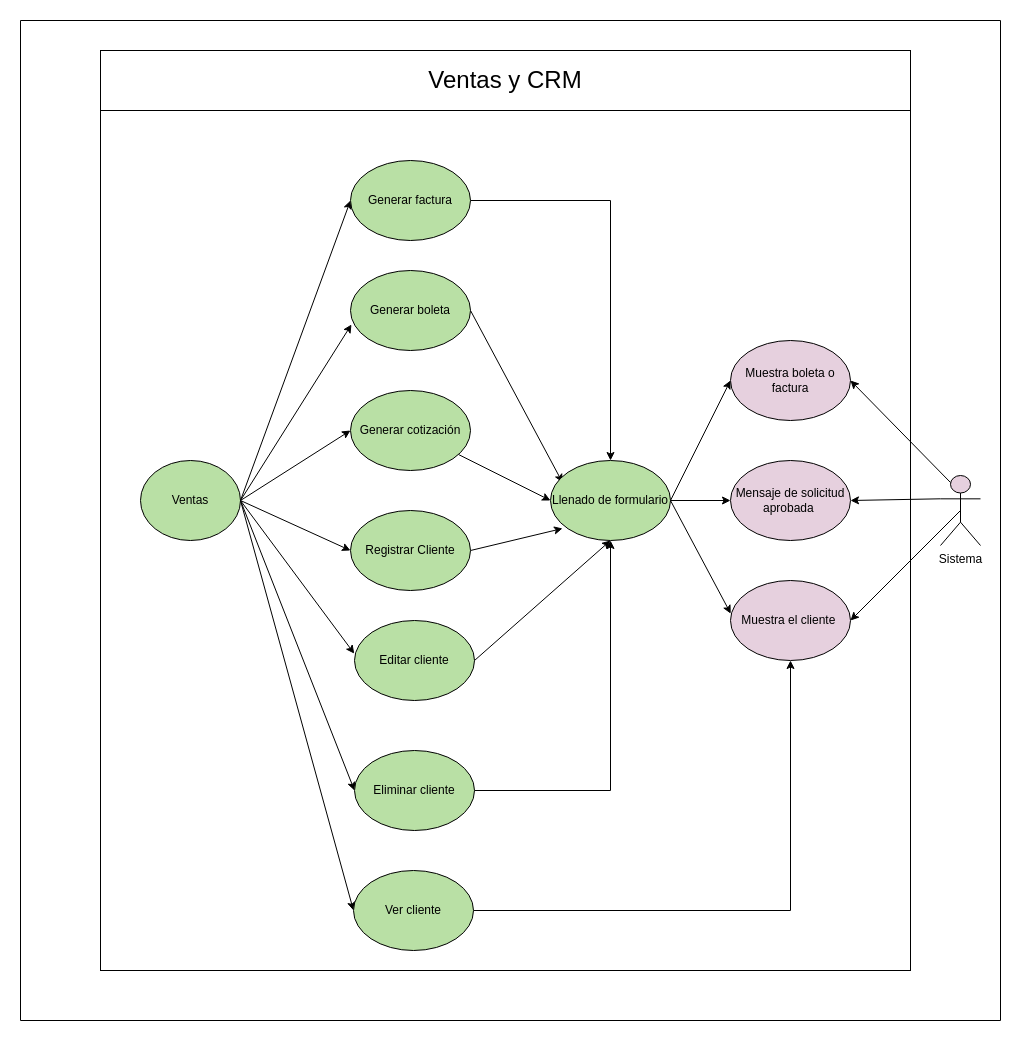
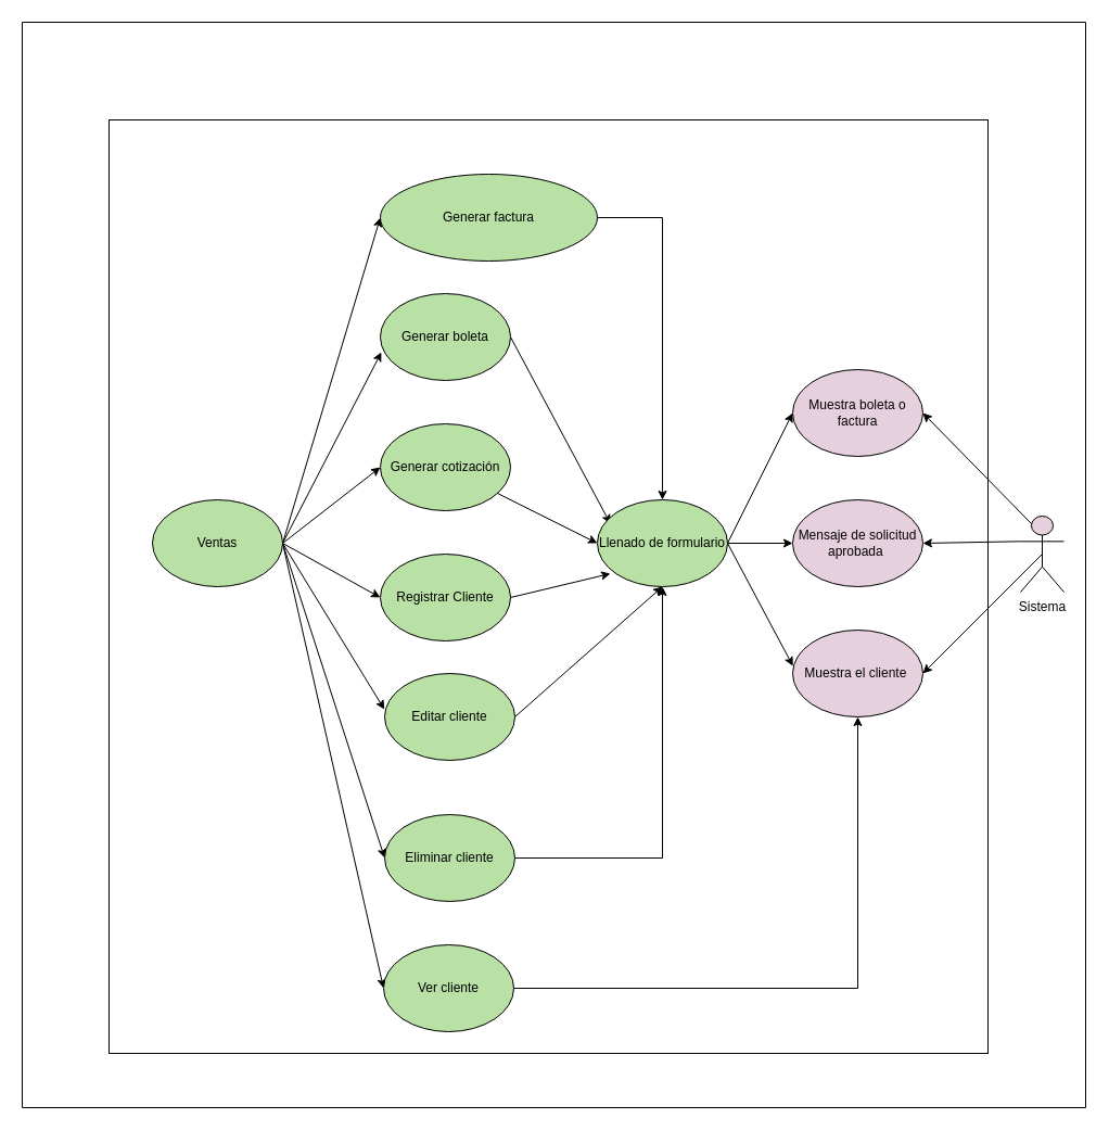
  <mxCell id="0" />
  <mxCell id="1" parent="0" />
  <mxCell id="2" value="" style="rounded=0;whiteSpace=wrap;html=1;" vertex="1" parent="1"><mxGeometry x="100" y="110" width="810" height="860" as="geometry" /></mxCell>
  <mxCell id="3" style="rounded=0;orthogonalLoop=1;jettySize=auto;html=1;exitX=0.5;exitY=0.5;exitDx=0;exitDy=0;exitPerimeter=0;entryX=1;entryY=0.5;entryDx=0;entryDy=0;" edge="1" parent="1" source="24" target="33"><mxGeometry relative="1" as="geometry" /></mxCell>
  <mxCell id="4" style="rounded=0;orthogonalLoop=1;jettySize=auto;html=1;exitX=1;exitY=0.5;exitDx=0;exitDy=0;entryX=0;entryY=0.5;entryDx=0;entryDy=0;" edge="1" parent="1" source="9" target="13"><mxGeometry relative="1" as="geometry" /></mxCell>
  <mxCell id="5" style="rounded=0;orthogonalLoop=1;jettySize=auto;html=1;exitX=1;exitY=0.5;exitDx=0;exitDy=0;entryX=0;entryY=0.5;entryDx=0;entryDy=0;" edge="1" parent="1" source="9" target="15"><mxGeometry relative="1" as="geometry" /></mxCell>
  <mxCell id="6" style="rounded=0;orthogonalLoop=1;jettySize=auto;html=1;exitX=1;exitY=0.5;exitDx=0;exitDy=0;entryX=0;entryY=0.5;entryDx=0;entryDy=0;" edge="1" parent="1" source="9" target="18"><mxGeometry relative="1" as="geometry" /></mxCell>
  <mxCell id="7" style="rounded=0;orthogonalLoop=1;jettySize=auto;html=1;exitX=1;exitY=0.5;exitDx=0;exitDy=0;entryX=0;entryY=0.5;entryDx=0;entryDy=0;" edge="1" parent="1" source="9" target="32"><mxGeometry relative="1" as="geometry" /></mxCell>
  <mxCell id="8" style="rounded=0;orthogonalLoop=1;jettySize=auto;html=1;exitX=1;exitY=0.5;exitDx=0;exitDy=0;entryX=0;entryY=0.5;entryDx=0;entryDy=0;" edge="1" parent="1" source="9" target="35"><mxGeometry relative="1" as="geometry" /></mxCell>
- <mxCell id="9" value="Ventas" style="ellipse;whiteSpace=wrap;html=1;fillColor=#B9E0A5;" vertex="1" parent="1"><mxGeometry x="140" y="460" width="100" height="80" as="geometry" /></mxCell>
+ <mxCell id="9" value="Ventas" style="ellipse;whiteSpace=wrap;html=1;fillColor=#B9E0A5;" vertex="1" parent="1"><mxGeometry x="140" y="460" width="120" height="80" as="geometry" /></mxCell>
  <mxCell id="10" style="rounded=0;orthogonalLoop=1;jettySize=auto;html=1;exitX=1;exitY=0.5;exitDx=0;exitDy=0;entryX=0.1;entryY=0.275;entryDx=0;entryDy=0;entryPerimeter=0;" edge="1" parent="1" source="11" target="27"><mxGeometry relative="1" as="geometry"><mxPoint x="520" y="290" as="targetPoint" /></mxGeometry></mxCell>
  <mxCell id="11" value="Generar boleta" style="ellipse;whiteSpace=wrap;html=1;fillColor=#B9E0A5;" vertex="1" parent="1"><mxGeometry x="350" y="270" width="120" height="80" as="geometry" /></mxCell>
  <mxCell id="12" style="rounded=0;orthogonalLoop=1;jettySize=auto;html=1;entryX=0;entryY=0.5;entryDx=0;entryDy=0;" edge="1" parent="1" source="13" target="27"><mxGeometry relative="1" as="geometry" /></mxCell>
  <mxCell id="13" value="Generar cotización" style="ellipse;whiteSpace=wrap;html=1;fillColor=#B9E0A5;" vertex="1" parent="1"><mxGeometry x="350" y="390" width="120" height="80" as="geometry" /></mxCell>
  <mxCell id="14" style="rounded=0;orthogonalLoop=1;jettySize=auto;html=1;exitX=1;exitY=0.5;exitDx=0;exitDy=0;entryX=0.1;entryY=0.85;entryDx=0;entryDy=0;entryPerimeter=0;" edge="1" parent="1" source="15" target="27"><mxGeometry relative="1" as="geometry" /></mxCell>
  <mxCell id="15" value="Registrar Cliente" style="ellipse;whiteSpace=wrap;html=1;fillColor=#B9E0A5;" vertex="1" parent="1"><mxGeometry x="350" y="510" width="120" height="80" as="geometry" /></mxCell>
  <mxCell id="16" style="rounded=0;orthogonalLoop=1;jettySize=auto;html=1;exitX=1;exitY=0.5;exitDx=0;exitDy=0;entryX=0.008;entryY=0.675;entryDx=0;entryDy=0;entryPerimeter=0;" edge="1" parent="1" source="9" target="11"><mxGeometry relative="1" as="geometry" /></mxCell>
  <mxCell id="17" style="edgeStyle=orthogonalEdgeStyle;rounded=0;orthogonalLoop=1;jettySize=auto;html=1;exitX=1;exitY=0.5;exitDx=0;exitDy=0;" edge="1" parent="1" source="18" target="27"><mxGeometry relative="1" as="geometry" /></mxCell>
- <mxCell id="18" value="Generar factura" style="ellipse;whiteSpace=wrap;html=1;fillColor=#B9E0A5;" vertex="1" parent="1"><mxGeometry x="350" y="160" width="120" height="80" as="geometry" /></mxCell>
- <mxCell id="19" value="&lt;font style=&quot;font-size: 24px;&quot;&gt;Ventas y CRM&lt;/font&gt;" style="rounded=0;whiteSpace=wrap;html=1;" vertex="1" parent="1"><mxGeometry x="100" y="50" width="810" height="60" as="geometry" /></mxCell>
+ <mxCell id="18" value="Generar factura" style="ellipse;whiteSpace=wrap;html=1;fillColor=#B9E0A5;" vertex="1" parent="1"><mxGeometry x="350" y="160" width="200" height="80" as="geometry" /></mxCell>
  <mxCell id="20" value="" style="swimlane;startSize=0;" vertex="1" parent="1"><mxGeometry x="20" y="20" width="980" height="1000" as="geometry" /></mxCell>
  <mxCell id="21" value="Muestra boleta o factura" style="ellipse;whiteSpace=wrap;html=1;fillColor=#E6D0DE;" vertex="1" parent="20"><mxGeometry x="710" y="320" width="120" height="80" as="geometry" /></mxCell>
  <mxCell id="22" style="rounded=0;orthogonalLoop=1;jettySize=auto;html=1;exitX=0;exitY=0.333;exitDx=0;exitDy=0;exitPerimeter=0;entryX=1;entryY=0.5;entryDx=0;entryDy=0;" edge="1" parent="20" source="24" target="28"><mxGeometry relative="1" as="geometry" /></mxCell>
  <mxCell id="23" style="rounded=0;orthogonalLoop=1;jettySize=auto;html=1;exitX=0.25;exitY=0.1;exitDx=0;exitDy=0;exitPerimeter=0;entryX=1;entryY=0.5;entryDx=0;entryDy=0;" edge="1" parent="20" source="24" target="21"><mxGeometry relative="1" as="geometry" /></mxCell>
  <mxCell id="24" value="Sistema" style="shape=umlActor;verticalLabelPosition=bottom;verticalAlign=top;html=1;outlineConnect=0;fillColor=#E6D0DE;" vertex="1" parent="20"><mxGeometry x="920" y="455" width="40" height="70" as="geometry" /></mxCell>
  <mxCell id="25" style="edgeStyle=orthogonalEdgeStyle;rounded=0;orthogonalLoop=1;jettySize=auto;html=1;exitX=1;exitY=0.5;exitDx=0;exitDy=0;entryX=0;entryY=0.5;entryDx=0;entryDy=0;" edge="1" parent="20" source="27" target="28"><mxGeometry relative="1" as="geometry" /></mxCell>
  <mxCell id="26" style="rounded=0;orthogonalLoop=1;jettySize=auto;html=1;exitX=1;exitY=0.5;exitDx=0;exitDy=0;entryX=0;entryY=0.5;entryDx=0;entryDy=0;" edge="1" parent="20" source="27" target="21"><mxGeometry relative="1" as="geometry" /></mxCell>
  <mxCell id="27" value="Llenado de formulario" style="ellipse;whiteSpace=wrap;html=1;fillColor=#B9E0A5;" vertex="1" parent="20"><mxGeometry x="530" y="440" width="120" height="80" as="geometry" /></mxCell>
  <mxCell id="28" value="Mensaje de solicitud aprobada&amp;nbsp;" style="ellipse;whiteSpace=wrap;html=1;fillColor=#E6D0DE;" vertex="1" parent="20"><mxGeometry x="710" y="440" width="120" height="80" as="geometry" /></mxCell>
  <mxCell id="29" style="rounded=0;orthogonalLoop=1;jettySize=auto;html=1;exitX=1;exitY=0.5;exitDx=0;exitDy=0;entryX=0.5;entryY=1;entryDx=0;entryDy=0;" edge="1" parent="1" source="30" target="27"><mxGeometry relative="1" as="geometry" /></mxCell>
  <mxCell id="30" value="Editar cliente" style="ellipse;whiteSpace=wrap;html=1;fillColor=#B9E0A5;" vertex="1" parent="1"><mxGeometry x="354" y="620" width="120" height="80" as="geometry" /></mxCell>
  <mxCell id="31" style="edgeStyle=orthogonalEdgeStyle;rounded=0;orthogonalLoop=1;jettySize=auto;html=1;exitX=1;exitY=0.5;exitDx=0;exitDy=0;entryX=0.5;entryY=1;entryDx=0;entryDy=0;" edge="1" parent="1" source="32" target="27"><mxGeometry relative="1" as="geometry" /></mxCell>
  <mxCell id="32" value="Eliminar cliente" style="ellipse;whiteSpace=wrap;html=1;fillColor=#B9E0A5;" vertex="1" parent="1"><mxGeometry x="354" y="750" width="120" height="80" as="geometry" /></mxCell>
  <mxCell id="33" value="Muestra el cliente&amp;nbsp;" style="ellipse;whiteSpace=wrap;html=1;fillColor=#E6D0DE;" vertex="1" parent="1"><mxGeometry x="730" y="580" width="120" height="80" as="geometry" /></mxCell>
  <mxCell id="34" style="edgeStyle=orthogonalEdgeStyle;rounded=0;orthogonalLoop=1;jettySize=auto;html=1;exitX=1;exitY=0.5;exitDx=0;exitDy=0;entryX=0.5;entryY=1;entryDx=0;entryDy=0;" edge="1" parent="1" source="35" target="33"><mxGeometry relative="1" as="geometry" /></mxCell>
  <mxCell id="35" value="Ver cliente" style="ellipse;whiteSpace=wrap;html=1;fillColor=#B9E0A5;" vertex="1" parent="1"><mxGeometry x="353" y="870" width="120" height="80" as="geometry" /></mxCell>
  <mxCell id="36" style="rounded=0;orthogonalLoop=1;jettySize=auto;html=1;exitX=1;exitY=0.5;exitDx=0;exitDy=0;entryX=-0.002;entryY=0.414;entryDx=0;entryDy=0;entryPerimeter=0;" edge="1" parent="1" source="9" target="30"><mxGeometry relative="1" as="geometry" /></mxCell>
  <mxCell id="37" style="rounded=0;orthogonalLoop=1;jettySize=auto;html=1;exitX=1;exitY=0.5;exitDx=0;exitDy=0;entryX=0.002;entryY=0.414;entryDx=0;entryDy=0;entryPerimeter=0;" edge="1" parent="1" source="27" target="33"><mxGeometry relative="1" as="geometry" /></mxCell>
